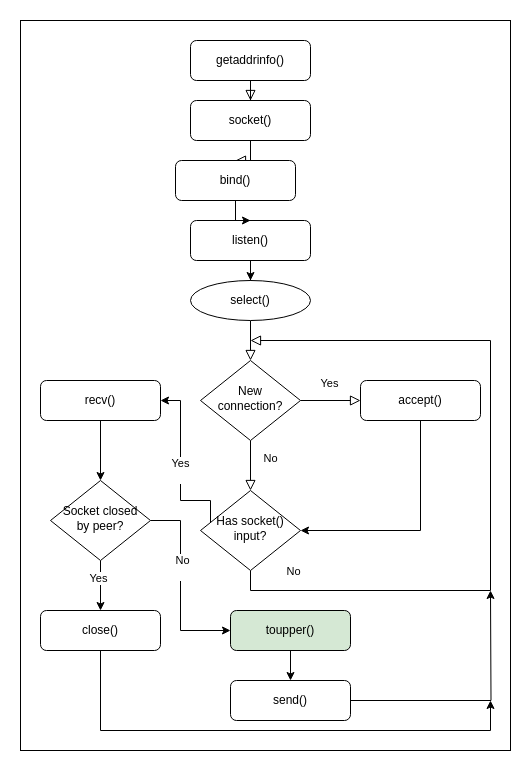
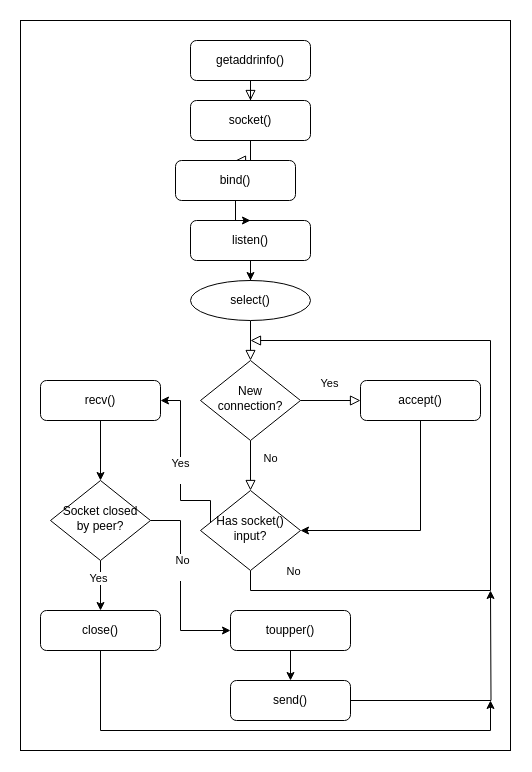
  <mxCell id="0" />
  <mxCell id="1" parent="0" />
  <mxCell id="2" value="" style="rounded=0;whiteSpace=wrap;html=1;" vertex="1" parent="1"><mxGeometry x="20" y="20" width="490" height="730" as="geometry" /></mxCell>
  <mxCell id="3" value="" style="rounded=0;html=1;jettySize=auto;orthogonalLoop=1;fontSize=11;endArrow=block;endFill=0;endSize=8;strokeWidth=1;shadow=0;labelBackgroundColor=none;edgeStyle=orthogonalEdgeStyle;" edge="1" parent="1" source="15" target="7"><mxGeometry relative="1" as="geometry" /></mxCell>
  <mxCell id="4" value="getaddrinfo()" style="rounded=1;whiteSpace=wrap;html=1;fontSize=12;glass=0;strokeWidth=1;shadow=0;" vertex="1" parent="1"><mxGeometry x="190" y="40" width="120" height="40" as="geometry" /></mxCell>
  <mxCell id="5" value="No&lt;div&gt;&lt;br&gt;&lt;/div&gt;" style="rounded=0;html=1;jettySize=auto;orthogonalLoop=1;fontSize=11;endArrow=block;endFill=0;endSize=8;strokeWidth=1;shadow=0;labelBackgroundColor=none;edgeStyle=orthogonalEdgeStyle;" edge="1" parent="1" source="7" target="12"><mxGeometry y="20" relative="1" as="geometry"><mxPoint as="offset" /></mxGeometry></mxCell>
  <mxCell id="6" value="Yes&lt;div&gt;&lt;br&gt;&lt;/div&gt;" style="edgeStyle=orthogonalEdgeStyle;rounded=0;html=1;jettySize=auto;orthogonalLoop=1;fontSize=11;endArrow=block;endFill=0;endSize=8;strokeWidth=1;shadow=0;labelBackgroundColor=none;" edge="1" parent="1" source="7" target="9"><mxGeometry y="10" relative="1" as="geometry"><mxPoint x="-1" as="offset" /></mxGeometry></mxCell>
  <mxCell id="7" value="New connection?" style="rhombus;whiteSpace=wrap;html=1;shadow=0;fontFamily=Helvetica;fontSize=12;align=center;strokeWidth=1;spacing=6;spacingTop=-4;" vertex="1" parent="1"><mxGeometry x="200" y="360" width="100" height="80" as="geometry" /></mxCell>
  <mxCell id="8" style="edgeStyle=orthogonalEdgeStyle;rounded=0;orthogonalLoop=1;jettySize=auto;html=1;exitX=0.5;exitY=1;exitDx=0;exitDy=0;entryX=1;entryY=0.5;entryDx=0;entryDy=0;" edge="1" parent="1" source="9" target="12"><mxGeometry relative="1" as="geometry"><mxPoint x="420" y="440" as="targetPoint" /></mxGeometry></mxCell>
  <mxCell id="9" value="accept()" style="rounded=1;whiteSpace=wrap;html=1;fontSize=12;glass=0;strokeWidth=1;shadow=0;" vertex="1" parent="1"><mxGeometry x="360" y="380" width="120" height="40" as="geometry" /></mxCell>
  <mxCell id="10" value="No" style="rounded=0;html=1;jettySize=auto;orthogonalLoop=1;fontSize=11;endArrow=block;endFill=0;endSize=8;strokeWidth=1;shadow=0;labelBackgroundColor=none;edgeStyle=orthogonalEdgeStyle;" edge="1" parent="1" source="12"><mxGeometry x="-0.832" y="19" relative="1" as="geometry"><mxPoint as="offset" /><mxPoint x="250" y="340" as="targetPoint" /><Array as="points"><mxPoint x="250" y="590" /><mxPoint x="490" y="590" /><mxPoint x="490" y="340" /></Array></mxGeometry></mxCell>
  <mxCell id="11" value="Yes&lt;div&gt;&lt;br&gt;&lt;/div&gt;" style="edgeStyle=orthogonalEdgeStyle;rounded=0;orthogonalLoop=1;jettySize=auto;html=1;exitX=0;exitY=0.5;exitDx=0;exitDy=0;entryX=1;entryY=0.5;entryDx=0;entryDy=0;" edge="1" parent="1" target="22"><mxGeometry relative="1" as="geometry"><mxPoint x="210" y="530" as="sourcePoint" /><mxPoint x="170" y="400" as="targetPoint" /><Array as="points"><mxPoint x="210" y="500" /><mxPoint x="180" y="500" /><mxPoint x="180" y="400" /></Array></mxGeometry></mxCell>
  <mxCell id="12" value="Has socket() input?" style="rhombus;whiteSpace=wrap;html=1;shadow=0;fontFamily=Helvetica;fontSize=12;align=center;strokeWidth=1;spacing=6;spacingTop=-4;" vertex="1" parent="1"><mxGeometry x="200" y="490" width="100" height="80" as="geometry" /></mxCell>
  <mxCell id="13" value="" style="rounded=0;html=1;jettySize=auto;orthogonalLoop=1;fontSize=11;endArrow=block;endFill=0;endSize=8;strokeWidth=1;shadow=0;labelBackgroundColor=none;edgeStyle=orthogonalEdgeStyle;" edge="1" parent="1" source="4" target="14"><mxGeometry relative="1" as="geometry"><mxPoint x="250" y="190" as="sourcePoint" /><mxPoint x="250" y="290" as="targetPoint" /></mxGeometry></mxCell>
  <mxCell id="14" value="socket()" style="rounded=1;whiteSpace=wrap;html=1;fontSize=12;glass=0;strokeWidth=1;shadow=0;" vertex="1" parent="1"><mxGeometry x="190" y="100" width="120" height="40" as="geometry" /></mxCell>
  <mxCell id="15" value="select()" style="ellipse;whiteSpace=wrap;html=1;fontSize=12;glass=0;strokeWidth=1;shadow=0;" vertex="1" parent="1"><mxGeometry x="190" y="280" width="120" height="40" as="geometry" /></mxCell>
  <mxCell id="16" style="edgeStyle=orthogonalEdgeStyle;rounded=0;orthogonalLoop=1;jettySize=auto;html=1;exitX=0.5;exitY=1;exitDx=0;exitDy=0;entryX=0.5;entryY=0;entryDx=0;entryDy=0;" edge="1" parent="1" source="20" target="24"><mxGeometry relative="1" as="geometry" /></mxCell>
  <mxCell id="17" value="Yes" style="edgeLabel;html=1;align=center;verticalAlign=middle;resizable=0;points=[];" vertex="1" connectable="0" parent="16"><mxGeometry x="-0.277" y="-3" relative="1" as="geometry"><mxPoint y="-1" as="offset" /></mxGeometry></mxCell>
  <mxCell id="18" style="edgeStyle=orthogonalEdgeStyle;rounded=0;orthogonalLoop=1;jettySize=auto;html=1;exitX=1;exitY=0.5;exitDx=0;exitDy=0;entryX=0;entryY=0.5;entryDx=0;entryDy=0;" edge="1" parent="1" source="20" target="26"><mxGeometry relative="1" as="geometry"><Array as="points"><mxPoint x="180" y="520" /><mxPoint x="180" y="630" /></Array></mxGeometry></mxCell>
  <mxCell id="19" value="No&lt;div&gt;&lt;br&gt;&lt;/div&gt;" style="edgeLabel;html=1;align=center;verticalAlign=middle;resizable=0;points=[];" vertex="1" connectable="0" parent="18"><mxGeometry x="-0.2" y="1" relative="1" as="geometry"><mxPoint as="offset" /></mxGeometry></mxCell>
  <mxCell id="20" value="Socket closed by peer?" style="rhombus;whiteSpace=wrap;html=1;shadow=0;fontFamily=Helvetica;fontSize=12;align=center;strokeWidth=1;spacing=6;spacingTop=-4;" vertex="1" parent="1"><mxGeometry x="50" y="480" width="100" height="80" as="geometry" /></mxCell>
  <mxCell id="21" style="edgeStyle=orthogonalEdgeStyle;rounded=0;orthogonalLoop=1;jettySize=auto;html=1;exitX=0.5;exitY=1;exitDx=0;exitDy=0;" edge="1" parent="1" source="22" target="20"><mxGeometry relative="1" as="geometry" /></mxCell>
  <mxCell id="22" value="recv()" style="rounded=1;whiteSpace=wrap;html=1;fontSize=12;glass=0;strokeWidth=1;shadow=0;" vertex="1" parent="1"><mxGeometry x="40" y="380" width="120" height="40" as="geometry" /></mxCell>
  <mxCell id="23" style="edgeStyle=orthogonalEdgeStyle;rounded=0;orthogonalLoop=1;jettySize=auto;html=1;exitX=0.5;exitY=1;exitDx=0;exitDy=0;" edge="1" parent="1" source="24"><mxGeometry relative="1" as="geometry"><mxPoint x="490" y="700" as="targetPoint" /><Array as="points"><mxPoint x="100" y="730" /></Array></mxGeometry></mxCell>
  <mxCell id="24" value="close()" style="rounded=1;whiteSpace=wrap;html=1;fontSize=12;glass=0;strokeWidth=1;shadow=0;" vertex="1" parent="1"><mxGeometry x="40" y="610" width="120" height="40" as="geometry" /></mxCell>
  <mxCell id="25" value="" style="edgeStyle=orthogonalEdgeStyle;rounded=0;orthogonalLoop=1;jettySize=auto;html=1;" edge="1" parent="1" source="26" target="33"><mxGeometry relative="1" as="geometry" /></mxCell>
- <mxCell id="26" value="toupper()" style="rounded=1;whiteSpace=wrap;html=1;fontSize=12;glass=0;strokeWidth=1;shadow=0;fillColor=#d5e8d4;" vertex="1" parent="1"><mxGeometry x="230" y="610" width="120" height="40" as="geometry" /></mxCell>
+ <mxCell id="26" value="toupper()" style="rounded=1;whiteSpace=wrap;html=1;fontSize=12;glass=0;strokeWidth=1;shadow=0;" vertex="1" parent="1"><mxGeometry x="230" y="610" width="120" height="40" as="geometry" /></mxCell>
  <mxCell id="27" value="" style="edgeStyle=orthogonalEdgeStyle;rounded=0;orthogonalLoop=1;jettySize=auto;html=1;" edge="1" parent="1" source="28" target="15"><mxGeometry relative="1" as="geometry" /></mxCell>
  <mxCell id="28" value="listen()" style="rounded=1;whiteSpace=wrap;html=1;fontSize=12;glass=0;strokeWidth=1;shadow=0;" vertex="1" parent="1"><mxGeometry x="190" y="220" width="120" height="40" as="geometry" /></mxCell>
  <mxCell id="29" value="" style="rounded=0;html=1;jettySize=auto;orthogonalLoop=1;fontSize=11;endArrow=block;endFill=0;endSize=8;strokeWidth=1;shadow=0;labelBackgroundColor=none;edgeStyle=orthogonalEdgeStyle;" edge="1" parent="1" source="14" target="31"><mxGeometry relative="1" as="geometry"><mxPoint x="250" y="90" as="sourcePoint" /><mxPoint x="250" y="280" as="targetPoint" /></mxGeometry></mxCell>
  <mxCell id="30" value="" style="edgeStyle=orthogonalEdgeStyle;rounded=0;orthogonalLoop=1;jettySize=auto;html=1;" edge="1" parent="1" source="31" target="28"><mxGeometry relative="1" as="geometry" /></mxCell>
  <mxCell id="31" value="bind()" style="rounded=1;whiteSpace=wrap;html=1;fontSize=12;glass=0;strokeWidth=1;shadow=0;" vertex="1" parent="1"><mxGeometry x="175" y="160" width="120" height="40" as="geometry" /></mxCell>
  <mxCell id="32" style="edgeStyle=orthogonalEdgeStyle;rounded=0;orthogonalLoop=1;jettySize=auto;html=1;" edge="1" parent="1" source="33"><mxGeometry relative="1" as="geometry"><mxPoint x="490" y="590" as="targetPoint" /></mxGeometry></mxCell>
  <mxCell id="33" value="send()" style="rounded=1;whiteSpace=wrap;html=1;fontSize=12;glass=0;strokeWidth=1;shadow=0;" vertex="1" parent="1"><mxGeometry x="230" y="680" width="120" height="40" as="geometry" /></mxCell>
